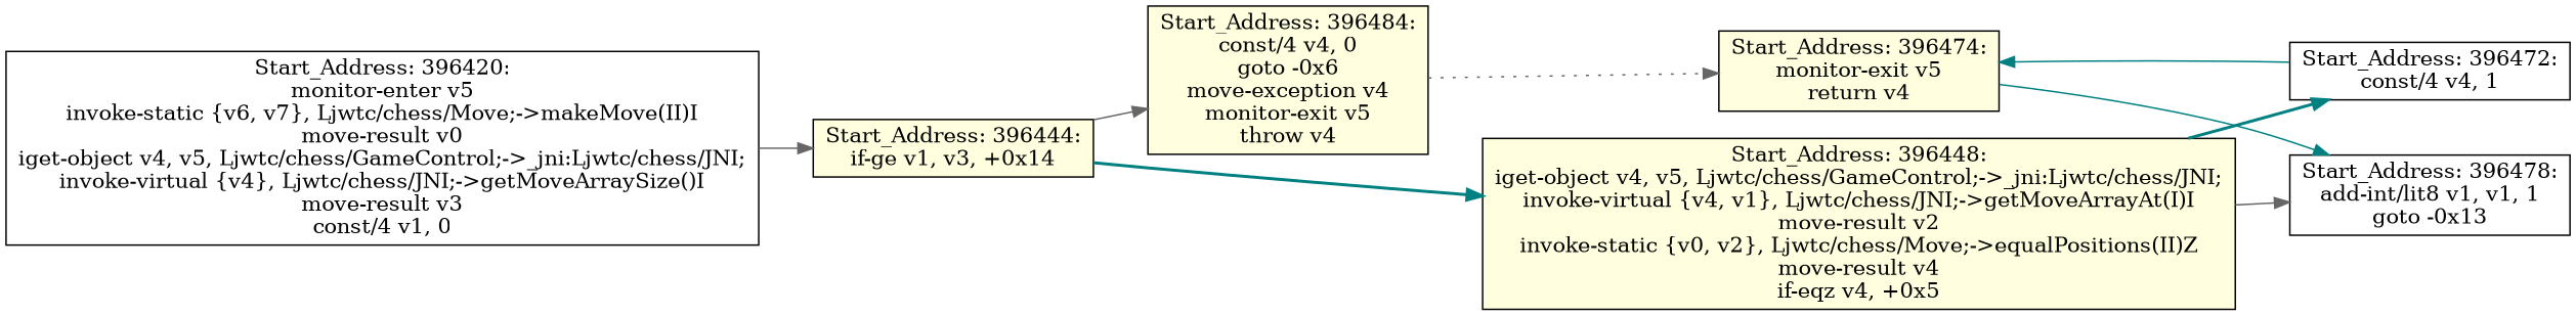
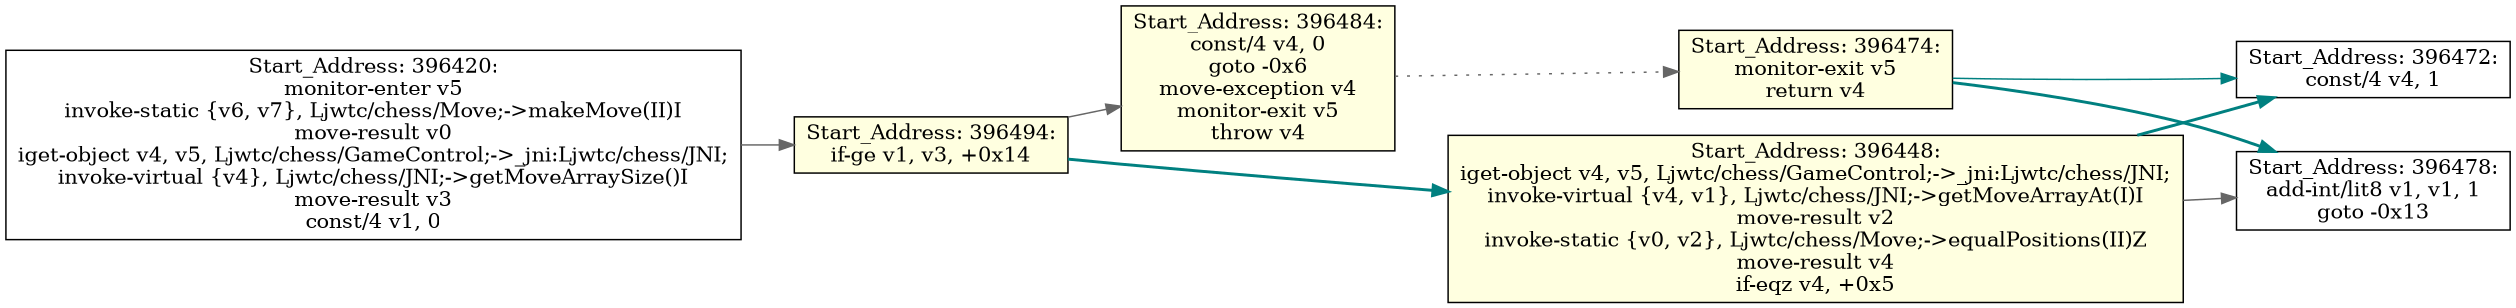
  digraph {
    rankdir=LR
    node [fillcolor=lightyellow shape=rectangle style=filled]
    edge [color=teal style=solid]
    n1 [label="Start_Address: 396474:\nmonitor-exit v5\nreturn v4\n"]
    n2 [fillcolor=white label="Start_Address: 396478:\nadd-int/lit8 v1, v1, 1\ngoto -0x13\n"]
-   n3 [label="Start_Address: 396444:\nif-ge v1, v3, +0x14\n"]
+   n3 [label="Start_Address: 396494:\nif-ge v1, v3, +0x14\n"]
    n4 [label="Start_Address: 396484:\nconst/4 v4, 0\ngoto -0x6\nmove-exception v4\nmonitor-exit v5\nthrow v4\n"]
    n5 [label="Start_Address: 396448:\niget-object v4, v5, Ljwtc/chess/GameControl;->_jni:Ljwtc/chess/JNI;\ninvoke-virtual {v4, v1}, Ljwtc/chess/JNI;->getMoveArrayAt(I)I\nmove-result v2\ninvoke-static {v0, v2}, Ljwtc/chess/Move;->equalPositions(II)Z\nmove-result v4\nif-eqz v4, +0x5\n"]
    n6 [fillcolor=white label="Start_Address: 396420:\nmonitor-enter v5\ninvoke-static {v6, v7}, Ljwtc/chess/Move;->makeMove(II)I\nmove-result v0\niget-object v4, v5, Ljwtc/chess/GameControl;->_jni:Ljwtc/chess/JNI;\ninvoke-virtual {v4}, Ljwtc/chess/JNI;->getMoveArraySize()I\nmove-result v3\nconst/4 v1, 0\n" root=true]
    n7 [fillcolor=white label="Start_Address: 396472:\nconst/4 v4, 1\n"]
-   n1 -> n2
+   n1 -> n2 [style=bold]
    n3 -> n4 [color=gray40]
    n3 -> n5 [style=bold]
    n4 -> n1 [color=gray40 style=dotted]
    n5 -> n2 [color=gray40]
    n5 -> n7 [style=bold]
    n6 -> n3 [color=gray40]
-   n7 -> n1
+   n1 -> n7
  }
